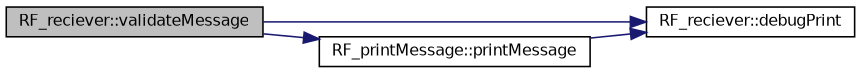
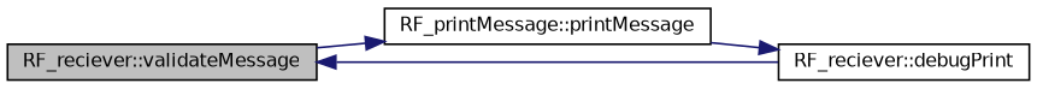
  digraph {
    rankdir=LR
    node [color=black fillcolor=white fontname=Helvetica fontsize=10 shape=record style=filled]
    edge [color=midnightblue fontname=Helvetica fontsize=10 labelfontname=Helvetica labelfontsize=10 style=solid]
    n1 [fillcolor=grey75 fontcolor=black height=0.2 label="RF_reciever::validateMessage" width=0.4]
    n2 [height=0.2 label="RF_reciever::debugPrint" width=0.4]
    n3 [height=0.2 label="RF_printMessage::printMessage" width=0.4]
-   n1 -> n2
+   n2 -> n1
    n1 -> n3
    n3 -> n2
  }
